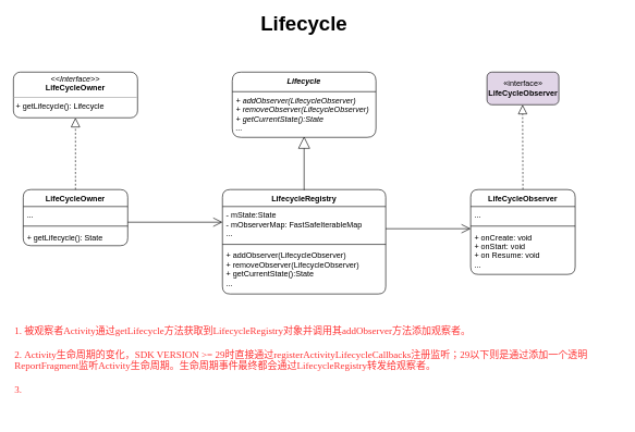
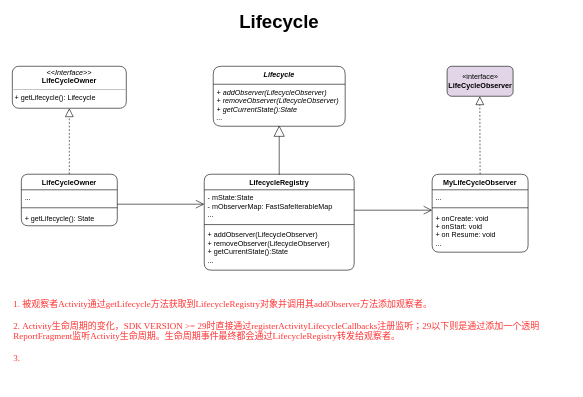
  <mxCell id="0" />
  <mxCell id="1" parent="0" />
  <mxCell id="2" value="LifeCycleOwner" style="swimlane;fontStyle=1;align=center;verticalAlign=top;childLayout=stackLayout;horizontal=1;startSize=26;horizontalStack=0;resizeParent=1;resizeParentMax=0;resizeLast=0;collapsible=1;marginBottom=0;rounded=1;" vertex="1" parent="1"><mxGeometry x="35" y="290" width="160" height="86" as="geometry"><mxRectangle x="100" y="200" width="140" height="26" as="alternateBounds" /></mxGeometry></mxCell>
  <mxCell id="3" value="..." style="text;strokeColor=none;fillColor=none;align=left;verticalAlign=top;spacingLeft=4;spacingRight=4;overflow=hidden;rotatable=0;points=[[0,0.5],[1,0.5]];portConstraint=eastwest;rounded=1;" vertex="1" parent="2"><mxGeometry y="26" width="160" height="26" as="geometry" /></mxCell>
  <mxCell id="4" value="" style="line;strokeWidth=1;fillColor=none;align=left;verticalAlign=middle;spacingTop=-1;spacingLeft=3;spacingRight=3;rotatable=0;labelPosition=right;points=[];portConstraint=eastwest;rounded=1;" vertex="1" parent="2"><mxGeometry y="52" width="160" height="8" as="geometry" /></mxCell>
  <mxCell id="5" value="+ getLifecycle(): State" style="text;strokeColor=none;fillColor=none;align=left;verticalAlign=top;spacingLeft=4;spacingRight=4;overflow=hidden;rotatable=0;points=[[0,0.5],[1,0.5]];portConstraint=eastwest;rounded=1;" vertex="1" parent="2"><mxGeometry y="60" width="160" height="26" as="geometry" /></mxCell>
  <mxCell id="6" value="" style="endArrow=block;dashed=1;endFill=0;endSize=12;html=1;entryX=0.5;entryY=1;entryDx=0;entryDy=0;exitX=0.5;exitY=0;exitDx=0;exitDy=0;" edge="1" parent="1" source="2"><mxGeometry width="160" relative="1" as="geometry"><mxPoint x="330" y="360" as="sourcePoint" /><mxPoint x="115" y="180" as="targetPoint" /></mxGeometry></mxCell>
  <mxCell id="7" value="«interface»&lt;br&gt;&lt;b&gt;LifeCycleObserver&lt;/b&gt;" style="html=1;rounded=1;fillColor=#e1d5e7;" vertex="1" parent="1"><mxGeometry x="745" y="110" width="110" height="50" as="geometry" /></mxCell>
- <mxCell id="8" value="LifeCycleObserver" style="swimlane;fontStyle=1;align=center;verticalAlign=top;childLayout=stackLayout;horizontal=1;startSize=26;horizontalStack=0;resizeParent=1;resizeParentMax=0;resizeLast=0;collapsible=1;marginBottom=0;rounded=1;" vertex="1" parent="1"><mxGeometry x="720" y="290" width="160" height="130" as="geometry"><mxRectangle x="100" y="200" width="140" height="26" as="alternateBounds" /></mxGeometry></mxCell>
+ <mxCell id="8" value="MyLifeCycleObserver" style="swimlane;fontStyle=1;align=center;verticalAlign=top;childLayout=stackLayout;horizontal=1;startSize=26;horizontalStack=0;resizeParent=1;resizeParentMax=0;resizeLast=0;collapsible=1;marginBottom=0;rounded=1;" vertex="1" parent="1"><mxGeometry x="720" y="290" width="160" height="130" as="geometry"><mxRectangle x="100" y="200" width="140" height="26" as="alternateBounds" /></mxGeometry></mxCell>
  <mxCell id="9" value="..." style="text;strokeColor=none;fillColor=none;align=left;verticalAlign=top;spacingLeft=4;spacingRight=4;overflow=hidden;rotatable=0;points=[[0,0.5],[1,0.5]];portConstraint=eastwest;rounded=1;" vertex="1" parent="8"><mxGeometry y="26" width="160" height="26" as="geometry" /></mxCell>
  <mxCell id="10" value="" style="line;strokeWidth=1;fillColor=none;align=left;verticalAlign=middle;spacingTop=-1;spacingLeft=3;spacingRight=3;rotatable=0;labelPosition=right;points=[];portConstraint=eastwest;rounded=1;" vertex="1" parent="8"><mxGeometry y="52" width="160" height="8" as="geometry" /></mxCell>
  <mxCell id="11" value="+ onCreate: void&#10;+ onStart: void&#10;+ on Resume: void&#10;..." style="text;strokeColor=none;fillColor=none;align=left;verticalAlign=top;spacingLeft=4;spacingRight=4;overflow=hidden;rotatable=0;points=[[0,0.5],[1,0.5]];portConstraint=eastwest;rounded=1;" vertex="1" parent="8"><mxGeometry y="60" width="160" height="70" as="geometry" /></mxCell>
  <mxCell id="12" value="" style="endArrow=block;dashed=1;endFill=0;endSize=12;html=1;entryX=0.5;entryY=1;entryDx=0;entryDy=0;exitX=0.5;exitY=0;exitDx=0;exitDy=0;" edge="1" parent="1" source="8"><mxGeometry width="160" relative="1" as="geometry"><mxPoint x="800" y="280" as="sourcePoint" /><mxPoint x="799.5" y="160" as="targetPoint" /></mxGeometry></mxCell>
  <mxCell id="13" value="&lt;p style=&quot;margin: 0px ; margin-top: 4px ; text-align: center&quot;&gt;&lt;i&gt;&amp;lt;&amp;lt;Interface&amp;gt;&amp;gt;&lt;/i&gt;&lt;br&gt;&lt;b&gt;LifeCycleOwner&lt;/b&gt;&lt;/p&gt;&lt;hr size=&quot;1&quot;&gt;&lt;p style=&quot;margin: 0px ; margin-left: 4px&quot;&gt;+ getLifecycle(): Lifecycle&lt;br&gt;&lt;/p&gt;" style="verticalAlign=top;align=left;overflow=fill;fontSize=12;fontFamily=Helvetica;html=1;rounded=1;" vertex="1" parent="1"><mxGeometry x="20" y="110" width="190" height="70" as="geometry" /></mxCell>
  <mxCell id="14" value="Lifecycle" style="swimlane;fontStyle=3;align=center;verticalAlign=top;childLayout=stackLayout;horizontal=1;startSize=30;horizontalStack=0;resizeParent=1;resizeParentMax=0;resizeLast=0;collapsible=1;marginBottom=0;rounded=1;" vertex="1" parent="1"><mxGeometry x="355" y="110" width="220" height="100" as="geometry"><mxRectangle x="100" y="200" width="140" height="26" as="alternateBounds" /></mxGeometry></mxCell>
  <mxCell id="15" value="+ addObserver(LifecycleObserver)&#10;+ removeObserver(LifecycleObserver)&#10;+ getCurrentState():State&#10;..." style="text;strokeColor=none;fillColor=none;align=left;verticalAlign=top;spacingLeft=4;spacingRight=4;overflow=hidden;rotatable=0;points=[[0,0.5],[1,0.5]];portConstraint=eastwest;rounded=1;fontStyle=2" vertex="1" parent="14"><mxGeometry y="30" width="220" height="70" as="geometry" /></mxCell>
  <mxCell id="16" value="LifecycleRegistry" style="swimlane;fontStyle=1;align=center;verticalAlign=top;childLayout=stackLayout;horizontal=1;startSize=26;horizontalStack=0;resizeParent=1;resizeParentMax=0;resizeLast=0;collapsible=1;marginBottom=0;rounded=1;" vertex="1" parent="1"><mxGeometry x="340" y="290" width="250" height="160" as="geometry"><mxRectangle x="100" y="200" width="140" height="26" as="alternateBounds" /></mxGeometry></mxCell>
  <mxCell id="17" value="- mState:State&#10;- mObserverMap: FastSafeIterableMap&#10;..." style="text;strokeColor=none;fillColor=none;align=left;verticalAlign=top;spacingLeft=4;spacingRight=4;overflow=hidden;rotatable=0;points=[[0,0.5],[1,0.5]];portConstraint=eastwest;rounded=1;" vertex="1" parent="16"><mxGeometry y="26" width="250" height="54" as="geometry" /></mxCell>
  <mxCell id="18" value="" style="line;strokeWidth=1;fillColor=none;align=left;verticalAlign=middle;spacingTop=-1;spacingLeft=3;spacingRight=3;rotatable=0;labelPosition=right;points=[];portConstraint=eastwest;rounded=1;" vertex="1" parent="16"><mxGeometry y="80" width="250" height="8" as="geometry" /></mxCell>
  <mxCell id="19" value="+ addObserver(LifecycleObserver)&#10;+ removeObserver(LifecycleObserver)&#10;+ getCurrentState():State&#10;..." style="text;strokeColor=none;fillColor=none;align=left;verticalAlign=top;spacingLeft=4;spacingRight=4;overflow=hidden;rotatable=0;points=[[0,0.5],[1,0.5]];portConstraint=eastwest;rounded=1;" vertex="1" parent="16"><mxGeometry y="88" width="250" height="72" as="geometry" /></mxCell>
  <mxCell id="20" value="" style="endArrow=block;endSize=16;endFill=0;html=1;exitX=0.5;exitY=0;exitDx=0;exitDy=0;exitPerimeter=0;entryX=0.5;entryY=0.982;entryDx=0;entryDy=0;entryPerimeter=0;" edge="1" parent="1" target="15"><mxGeometry width="160" relative="1" as="geometry"><mxPoint x="465" y="291" as="sourcePoint" /><mxPoint x="465" y="200" as="targetPoint" /></mxGeometry></mxCell>
  <mxCell id="21" value="" style="endArrow=open;endFill=1;endSize=12;html=1;fontSize=31;" edge="1" parent="1"><mxGeometry width="160" relative="1" as="geometry"><mxPoint x="195" y="340" as="sourcePoint" /><mxPoint x="340" y="340" as="targetPoint" /></mxGeometry></mxCell>
  <mxCell id="22" value="" style="endArrow=open;endFill=1;endSize=12;html=1;fontSize=31;" edge="1" parent="1"><mxGeometry width="160" relative="1" as="geometry"><mxPoint x="590" y="350" as="sourcePoint" /><mxPoint x="720" y="350" as="targetPoint" /></mxGeometry></mxCell>
  <mxCell id="23" value="Lifecycle" style="text;align=center;fontStyle=1;verticalAlign=middle;spacingLeft=3;spacingRight=3;strokeColor=none;rotatable=0;points=[[0,0.5],[1,0.5]];portConstraint=eastwest;rounded=1;fontSize=31;" vertex="1" parent="1"><mxGeometry x="425" y="20" width="80" height="26" as="geometry" /></mxCell>
  <mxCell id="24" value="&lt;span&gt;1. 被观察者Activity通过getLifecycle方法获取到LifecycleRegistry对象并调用其addObserver方法添加观察者。&lt;br&gt;&lt;/span&gt;&lt;br&gt;2. Activity生命周期的变化，SDK VERSION &amp;gt;= 29时直接通过registerActivityLifecycleCallbacks注册监听；29以下则是通过添加一个透明ReportFragment监听Activity生命周期。生命周期事件最终都会通过LifecycleRegistry转发给观察者。&lt;br&gt;&lt;br&gt;3.&amp;nbsp;&lt;br&gt;&lt;span style=&quot;background-color: rgb(43 , 43 , 43) ; color: rgb(169 , 183 , 198) ; font-family: &amp;#34;jetbrains mono&amp;#34; , monospace ; font-size: 9.8pt&quot;&gt;&lt;br&gt;&lt;/span&gt;" style="text;html=1;strokeColor=none;fillColor=none;align=left;verticalAlign=middle;whiteSpace=wrap;rounded=0;fontSize=15;labelPosition=center;verticalLabelPosition=middle;fontFamily=Comic Sans MS;fontColor=#FF3333;" vertex="1" parent="1"><mxGeometry x="20" y="480" width="930" height="160" as="geometry" /></mxCell>
